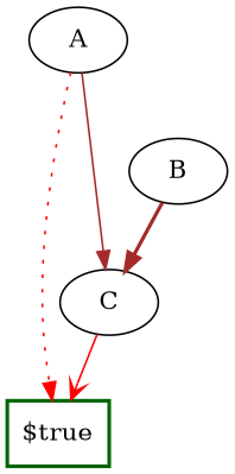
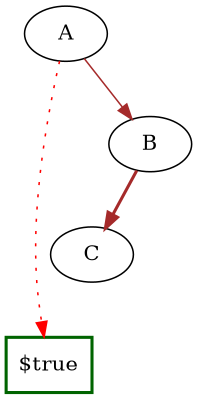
  digraph {
    node [shape=ellipse]
    edge [arrowhead=normal color=red style=solid]
    n1 [color=darkgreen label="$true" shape=box style=bold]
    n2 [label=C]
    n3 [label=B]
    n4 [label=A]
-   n2 -> n1 [arrowhead=vee]
    n3 -> n2 [color=brown style=bold]
    n4 -> n1 [style=dotted]
-   n4 -> n2 [color=brown]
+   n4 -> n3 [color=brown]
  }
